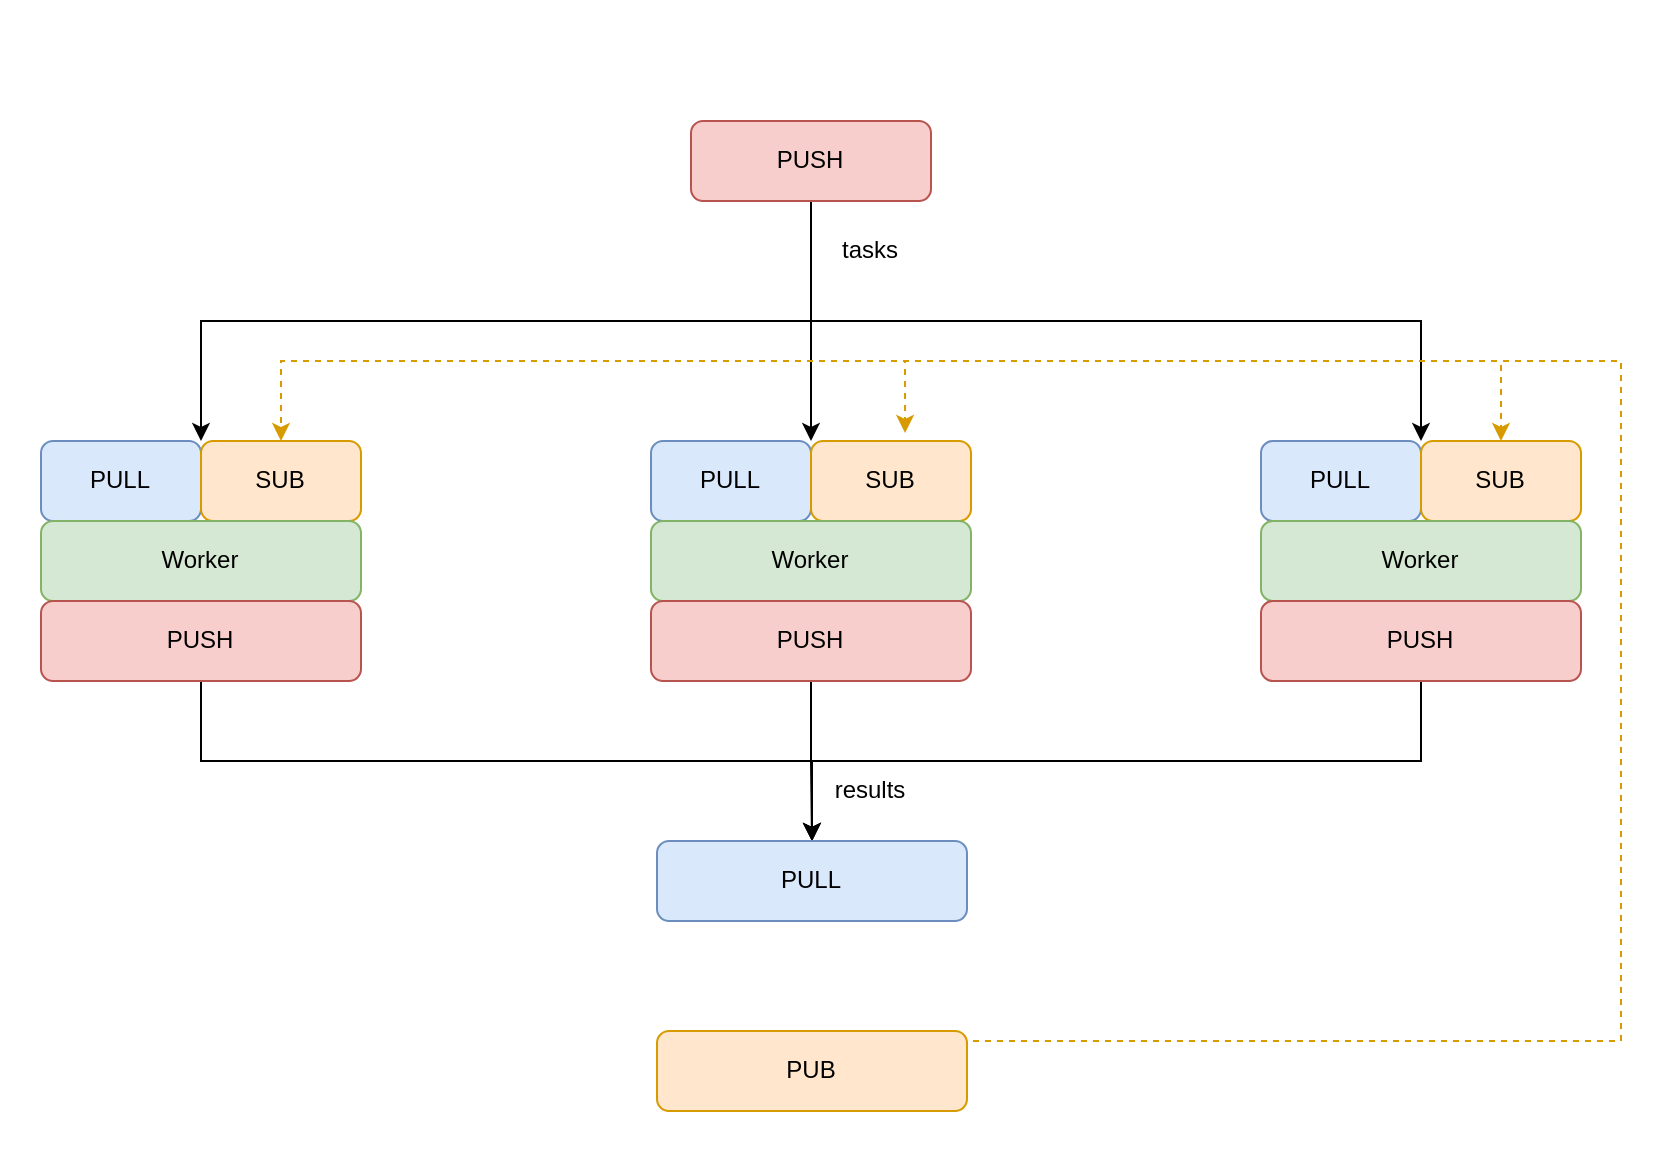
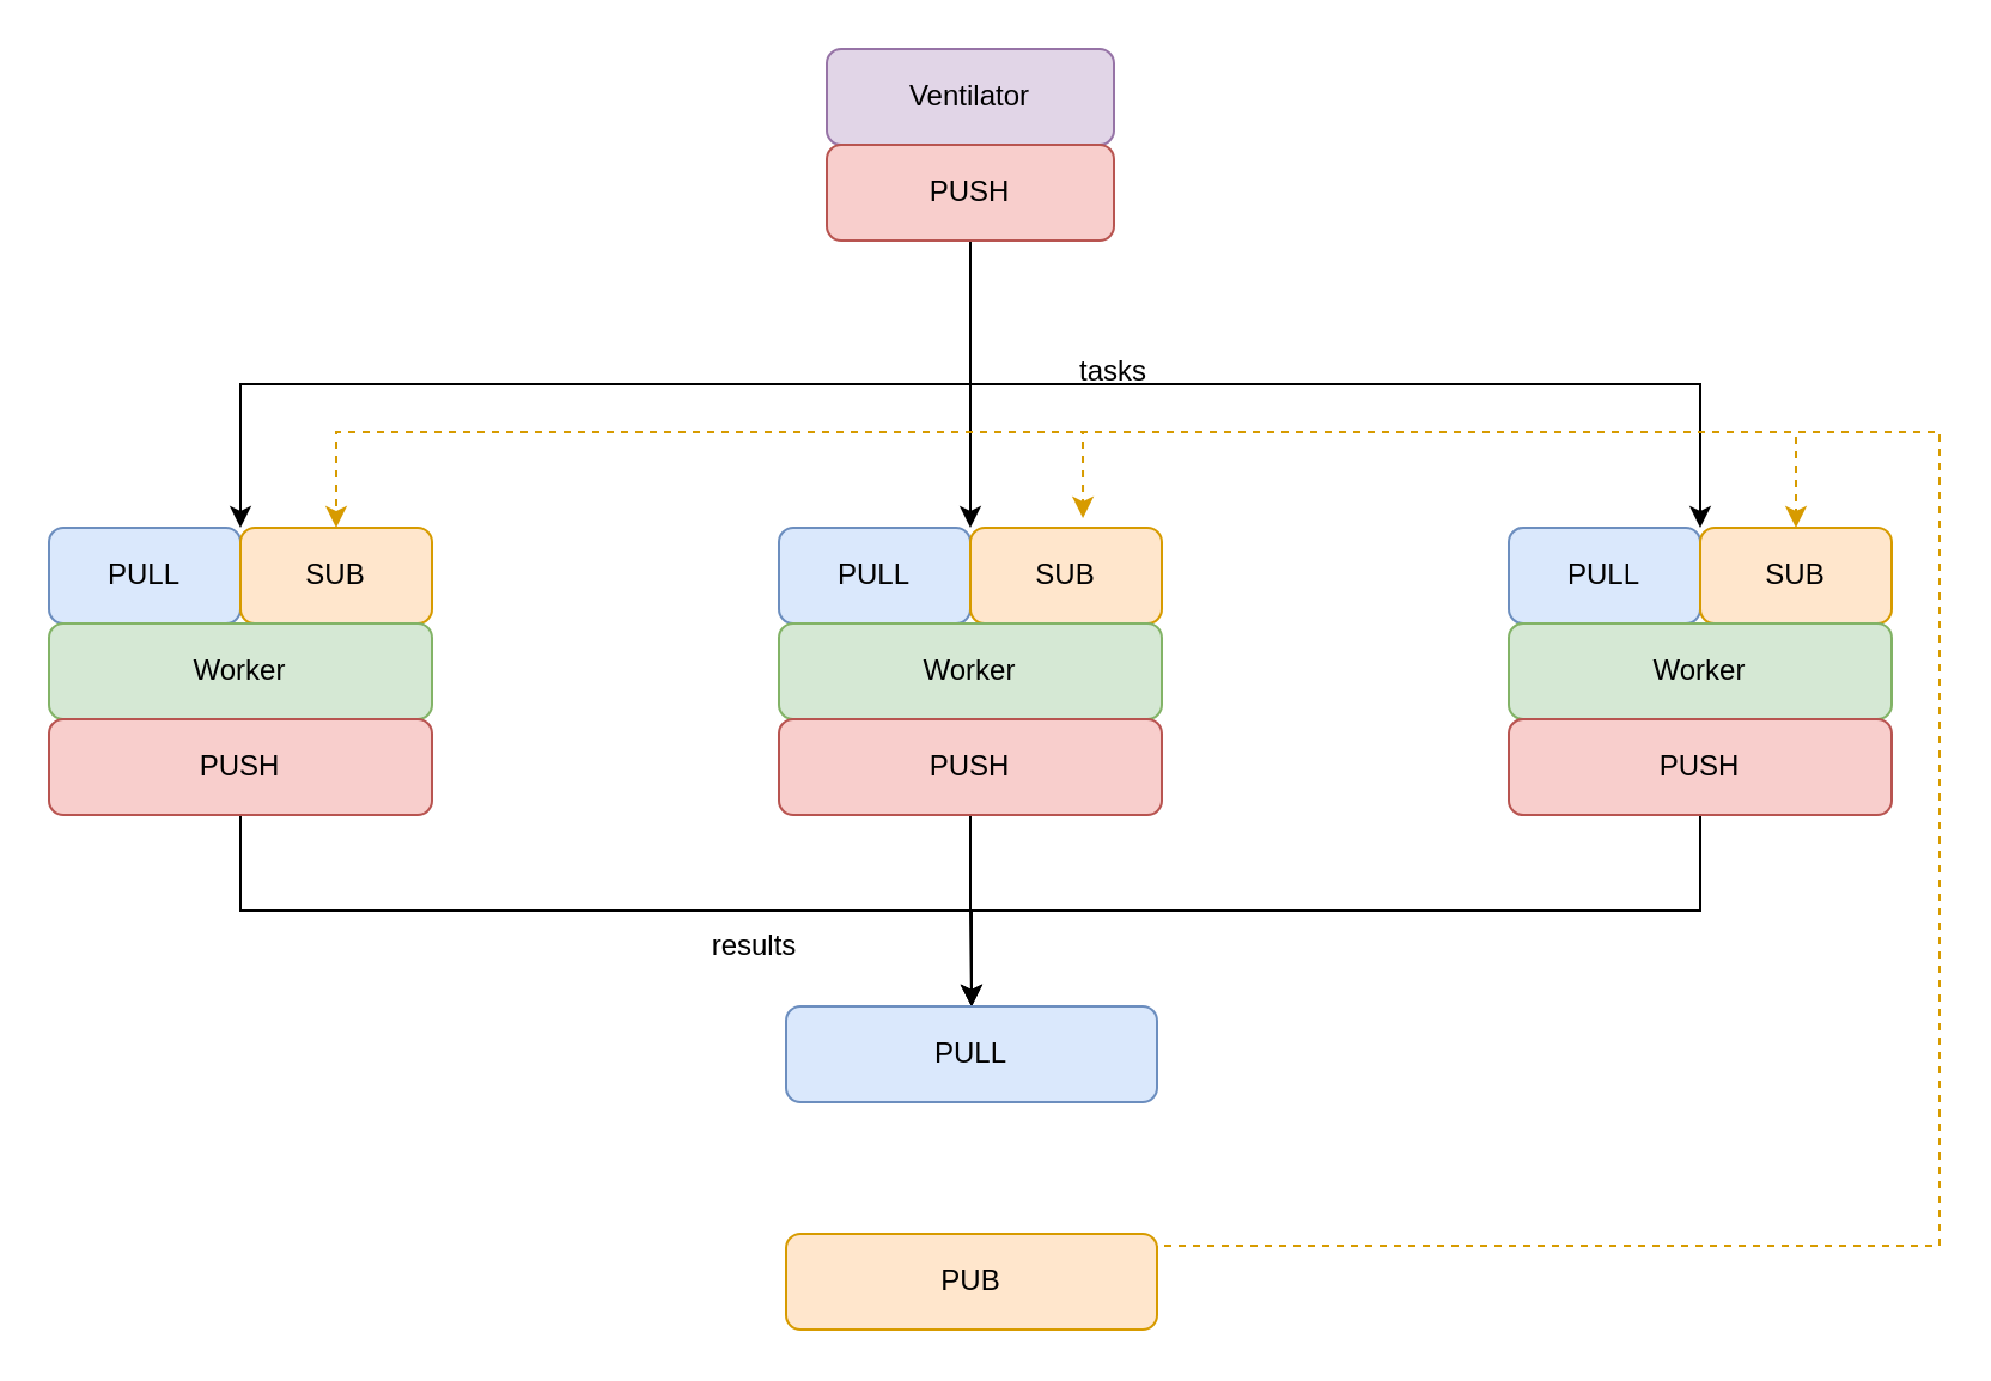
  <mxCell id="0" />
  <mxCell id="1" parent="0" />
+ <mxCell id="2" value="Ventilator" style="rounded=1;whiteSpace=wrap;html=1;fillColor=#e1d5e7;strokeColor=#9673a6;" vertex="1" parent="1"><mxGeometry x="345" y="20" width="120" height="40" as="geometry" /></mxCell>
  <mxCell id="3" style="edgeStyle=orthogonalEdgeStyle;rounded=0;orthogonalLoop=1;jettySize=auto;html=1;exitX=0.5;exitY=1;exitDx=0;exitDy=0;entryX=0;entryY=0;entryDx=0;entryDy=0;" edge="1" parent="1" source="6" target="13"><mxGeometry relative="1" as="geometry" /></mxCell>
  <mxCell id="4" style="edgeStyle=orthogonalEdgeStyle;rounded=0;orthogonalLoop=1;jettySize=auto;html=1;exitX=0.5;exitY=1;exitDx=0;exitDy=0;entryX=0;entryY=0;entryDx=0;entryDy=0;" edge="1" parent="1" source="6" target="8"><mxGeometry relative="1" as="geometry" /></mxCell>
  <mxCell id="5" style="edgeStyle=orthogonalEdgeStyle;rounded=0;orthogonalLoop=1;jettySize=auto;html=1;exitX=0.5;exitY=1;exitDx=0;exitDy=0;entryX=1;entryY=0;entryDx=0;entryDy=0;" edge="1" parent="1" source="6" target="17"><mxGeometry relative="1" as="geometry" /></mxCell>
  <mxCell id="6" value="PUSH" style="rounded=1;whiteSpace=wrap;html=1;fillColor=#f8cecc;strokeColor=#b85450;" vertex="1" parent="1"><mxGeometry x="345" y="60" width="120" height="40" as="geometry" /></mxCell>
  <mxCell id="7" value="PULL" style="rounded=1;whiteSpace=wrap;html=1;fillColor=#dae8fc;strokeColor=#6c8ebf;" vertex="1" parent="1"><mxGeometry x="20" y="220" width="80" height="40" as="geometry" /></mxCell>
  <mxCell id="8" value="SUB" style="rounded=1;whiteSpace=wrap;html=1;fillColor=#ffe6cc;strokeColor=#d79b00;" vertex="1" parent="1"><mxGeometry x="100" y="220" width="80" height="40" as="geometry" /></mxCell>
  <mxCell id="9" value="Worker" style="rounded=1;whiteSpace=wrap;html=1;fillColor=#d5e8d4;strokeColor=#82b366;" vertex="1" parent="1"><mxGeometry x="20" y="260" width="160" height="40" as="geometry" /></mxCell>
  <mxCell id="10" style="edgeStyle=orthogonalEdgeStyle;rounded=0;orthogonalLoop=1;jettySize=auto;html=1;exitX=0.5;exitY=1;exitDx=0;exitDy=0;entryX=0.5;entryY=0;entryDx=0;entryDy=0;" edge="1" parent="1" source="11" target="22"><mxGeometry relative="1" as="geometry" /></mxCell>
  <mxCell id="11" value="PUSH" style="rounded=1;whiteSpace=wrap;html=1;fillColor=#f8cecc;strokeColor=#b85450;" vertex="1" parent="1"><mxGeometry x="20" y="300" width="160" height="40" as="geometry" /></mxCell>
  <mxCell id="12" value="PULL" style="rounded=1;whiteSpace=wrap;html=1;fillColor=#dae8fc;strokeColor=#6c8ebf;" vertex="1" parent="1"><mxGeometry x="325" y="220" width="80" height="40" as="geometry" /></mxCell>
  <mxCell id="13" value="SUB" style="rounded=1;whiteSpace=wrap;html=1;fillColor=#ffe6cc;strokeColor=#d79b00;" vertex="1" parent="1"><mxGeometry x="405" y="220" width="80" height="40" as="geometry" /></mxCell>
  <mxCell id="14" value="Worker" style="rounded=1;whiteSpace=wrap;html=1;fillColor=#d5e8d4;strokeColor=#82b366;" vertex="1" parent="1"><mxGeometry x="325" y="260" width="160" height="40" as="geometry" /></mxCell>
  <mxCell id="15" style="edgeStyle=orthogonalEdgeStyle;rounded=0;orthogonalLoop=1;jettySize=auto;html=1;exitX=0.5;exitY=1;exitDx=0;exitDy=0;entryX=0.5;entryY=0;entryDx=0;entryDy=0;" edge="1" parent="1" source="16" target="22"><mxGeometry relative="1" as="geometry" /></mxCell>
  <mxCell id="16" value="PUSH" style="rounded=1;whiteSpace=wrap;html=1;fillColor=#f8cecc;strokeColor=#b85450;" vertex="1" parent="1"><mxGeometry x="325" y="300" width="160" height="40" as="geometry" /></mxCell>
  <mxCell id="17" value="PULL" style="rounded=1;whiteSpace=wrap;html=1;fillColor=#dae8fc;strokeColor=#6c8ebf;" vertex="1" parent="1"><mxGeometry x="630" y="220" width="80" height="40" as="geometry" /></mxCell>
  <mxCell id="18" value="SUB" style="rounded=1;whiteSpace=wrap;html=1;fillColor=#ffe6cc;strokeColor=#d79b00;" vertex="1" parent="1"><mxGeometry x="710" y="220" width="80" height="40" as="geometry" /></mxCell>
  <mxCell id="19" value="Worker" style="rounded=1;whiteSpace=wrap;html=1;fillColor=#d5e8d4;strokeColor=#82b366;" vertex="1" parent="1"><mxGeometry x="630" y="260" width="160" height="40" as="geometry" /></mxCell>
  <mxCell id="20" style="edgeStyle=orthogonalEdgeStyle;rounded=0;orthogonalLoop=1;jettySize=auto;html=1;exitX=0.5;exitY=1;exitDx=0;exitDy=0;entryX=0.5;entryY=0;entryDx=0;entryDy=0;" edge="1" parent="1" source="21" target="22"><mxGeometry relative="1" as="geometry" /></mxCell>
  <mxCell id="21" value="PUSH" style="rounded=1;whiteSpace=wrap;html=1;fillColor=#f8cecc;strokeColor=#b85450;" vertex="1" parent="1"><mxGeometry x="630" y="300" width="160" height="40" as="geometry" /></mxCell>
  <mxCell id="22" value="PULL" style="rounded=1;whiteSpace=wrap;html=1;fillColor=#dae8fc;strokeColor=#6c8ebf;" vertex="1" parent="1"><mxGeometry x="328" y="420" width="155" height="40" as="geometry" /></mxCell>
  <mxCell id="23" style="edgeStyle=orthogonalEdgeStyle;rounded=0;orthogonalLoop=1;jettySize=auto;html=1;exitX=1;exitY=0.5;exitDx=0;exitDy=0;entryX=0.5;entryY=0;entryDx=0;entryDy=0;dashed=1;fillColor=#ffe6cc;strokeColor=#d79b00;" edge="1" parent="1" source="25" target="8"><mxGeometry relative="1" as="geometry"><Array as="points"><mxPoint x="810" y="520" /><mxPoint x="810" y="180" /><mxPoint x="140" y="180" /></Array></mxGeometry></mxCell>
  <mxCell id="24" style="edgeStyle=orthogonalEdgeStyle;rounded=0;orthogonalLoop=1;jettySize=auto;html=1;exitX=1;exitY=0.5;exitDx=0;exitDy=0;entryX=0.5;entryY=0;entryDx=0;entryDy=0;dashed=1;fillColor=#ffe6cc;strokeColor=#d79b00;" edge="1" parent="1" source="25" target="18"><mxGeometry relative="1" as="geometry"><Array as="points"><mxPoint x="810" y="520" /><mxPoint x="810" y="180" /><mxPoint x="750" y="180" /></Array></mxGeometry></mxCell>
  <mxCell id="25" value="PUB" style="rounded=1;whiteSpace=wrap;html=1;fillColor=#ffe6cc;strokeColor=#d79b00;" vertex="1" parent="1"><mxGeometry x="328" y="515" width="155" height="40" as="geometry" /></mxCell>
  <mxCell id="26" style="edgeStyle=orthogonalEdgeStyle;rounded=0;orthogonalLoop=1;jettySize=auto;html=1;exitX=1;exitY=0.5;exitDx=0;exitDy=0;entryX=0.588;entryY=-0.1;entryDx=0;entryDy=0;entryPerimeter=0;dashed=1;fillColor=#ffe6cc;strokeColor=#d79b00;" edge="1" parent="1" source="25" target="13"><mxGeometry relative="1" as="geometry"><Array as="points"><mxPoint x="810" y="520" /><mxPoint x="810" y="180" /><mxPoint x="452" y="180" /></Array></mxGeometry></mxCell>
- <mxCell id="27" value="tasks" style="text;html=1;align=center;verticalAlign=middle;whiteSpace=wrap;rounded=0;" vertex="1" parent="1"><mxGeometry x="405" y="110" width="60" height="30" as="geometry" /></mxCell>
- <mxCell id="28" value="results" style="text;html=1;align=center;verticalAlign=middle;whiteSpace=wrap;rounded=0;" vertex="1" parent="1"><mxGeometry x="405" y="380" width="60" height="30" as="geometry" /></mxCell>
+ <mxCell id="27" value="tasks" style="text;html=1;align=center;verticalAlign=middle;whiteSpace=wrap;rounded=0;" vertex="1" parent="1"><mxGeometry x="435" y="140" width="60" height="30" as="geometry" /></mxCell>
+ <mxCell id="28" value="results" style="text;html=1;align=center;verticalAlign=middle;whiteSpace=wrap;rounded=0;" vertex="1" parent="1"><mxGeometry x="285" y="380" width="60" height="30" as="geometry" /></mxCell>
